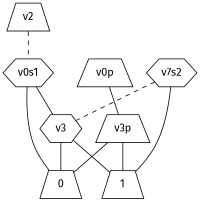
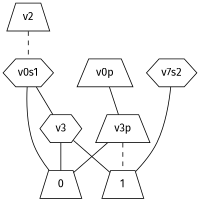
  graph {
    fontname="Fira Sans"
    node [fontname="Fira Sans" shape=trapezium]
    edge [fontname="Fira Sans" style=solid]
    n1 [label=v2]
    n2 [label=v0s1 shape=hexagon]
    n3 [label=0]
    n4 [label=v3 shape=hexagon]
    n5 [label=1]
    n6 [label=v7s2 shape=hexagon]
    n7 [label=v0p]
    n8 [label=v3p]
    n1 -- n2 [style=dashed]
    n2 -- n3
    n2 -- n4
    n4 -- n3
    n4 -- n5
-   n6 -- n4 [style=dashed]
    n6 -- n5
    n7 -- n8
    n8 -- n3
-   n8 -- n5
+   n8 -- n5 [style=dashed]
  }
